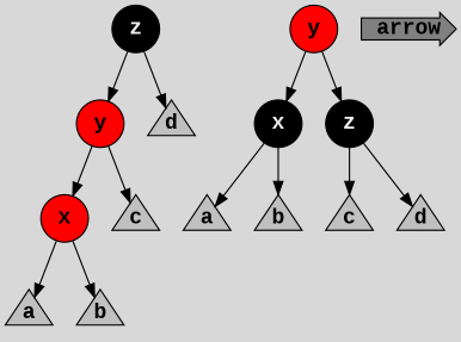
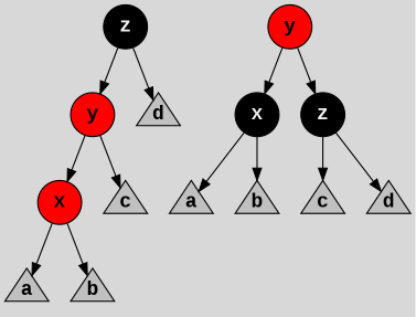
  digraph {
    bgcolor="#d8d8d8"
    node [fillcolor=gray fixedsize=true fontcolor=black fontname="Courier New Bold" fontsize=16 shape=triangle style=filled]
    n1 [fillcolor=black fontcolor="#f0f0f0" label=z shape=circle width=0.5]
    n2 [fillcolor=red label=y shape=circle width=0.5]
    n3 [label=d width=0.5]
    n4 [fillcolor=black fontcolor="#f0f0f0" label=x shape=circle width=0.5]
    n5 [label=a width=0.5]
    n6 [label=b width=0.5]
    n7 [fillcolor=black fontcolor="#f0f0f0" label=z shape=circle width=0.5]
    n8 [label=c width=0.5]
    n9 [label=d width=0.5]
    n10 [fillcolor=red label=x shape=circle width=0.5]
    n11 [label=c width=0.5]
    n12 [label=a width=0.5]
    n13 [label=b width=0.5]
    n14 [fillcolor=red label=y shape=circle width=0.5]
-   arrow [fillcolor="#808080" height=0.35 shape=rarrow width=1.0]
    n1 -> n2
    n1 -> n3
    n2 -> n10
    n2 -> n11
    n4 -> n5
    n4 -> n6
    n7 -> n8
    n7 -> n9
    n10 -> n12
    n10 -> n13
    n14 -> n4
    n14 -> n7
  }
